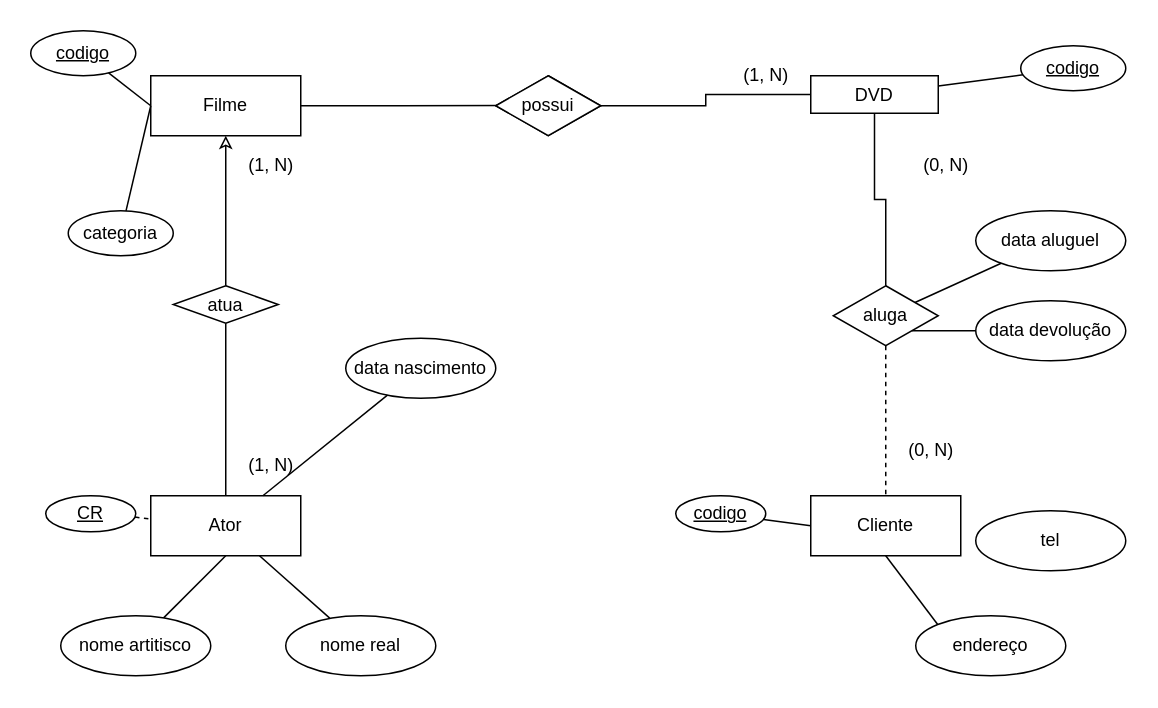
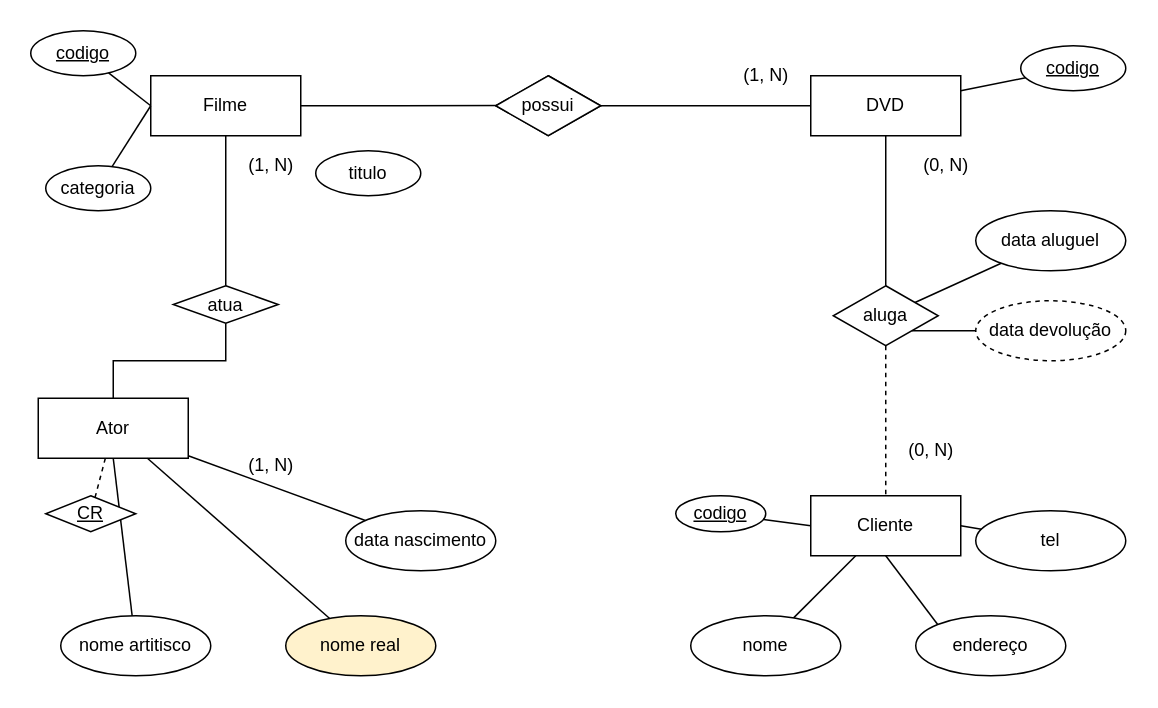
  <mxCell id="0" />
  <mxCell id="1" parent="0" />
  <mxCell id="2" value="Cliente" style="whiteSpace=wrap;html=1;align=center;" vertex="1" parent="1"><mxGeometry x="540" y="330" width="100" height="40" as="geometry" /></mxCell>
- <mxCell id="3" value="Ator" style="whiteSpace=wrap;html=1;align=center;" vertex="1" parent="1"><mxGeometry x="100" y="330" width="100" height="40" as="geometry" /></mxCell>
- <mxCell id="4" value="DVD" style="whiteSpace=wrap;html=1;align=center;" vertex="1" parent="1"><mxGeometry x="540" y="50" width="85" height="25" as="geometry" /></mxCell>
+ <mxCell id="3" value="Ator" style="whiteSpace=wrap;html=1;align=center;" vertex="1" parent="1"><mxGeometry x="25" y="265" width="100" height="40" as="geometry" /></mxCell>
+ <mxCell id="4" value="DVD" style="whiteSpace=wrap;html=1;align=center;" vertex="1" parent="1"><mxGeometry x="540" y="50" width="100" height="40" as="geometry" /></mxCell>
  <mxCell id="5" style="edgeStyle=orthogonalEdgeStyle;rounded=0;orthogonalLoop=1;jettySize=auto;html=1;entryX=0.088;entryY=0.496;entryDx=0;entryDy=0;entryPerimeter=0;endArrow=none;endFill=0;" edge="1" parent="1" source="6" target="11"><mxGeometry relative="1" as="geometry" /></mxCell>
  <mxCell id="6" value="Filme" style="whiteSpace=wrap;html=1;align=center;" vertex="1" parent="1"><mxGeometry x="100" y="50" width="100" height="40" as="geometry" /></mxCell>
- <mxCell id="7" style="edgeStyle=orthogonalEdgeStyle;rounded=0;orthogonalLoop=1;jettySize=auto;html=1;endArrow=classic;endFill=0;" edge="1" parent="1" source="9" target="6"><mxGeometry relative="1" as="geometry" /></mxCell>
+ <mxCell id="7" style="edgeStyle=orthogonalEdgeStyle;rounded=0;orthogonalLoop=1;jettySize=auto;html=1;endArrow=none;endFill=0;" edge="1" parent="1" source="9" target="6"><mxGeometry relative="1" as="geometry" /></mxCell>
  <mxCell id="8" style="edgeStyle=orthogonalEdgeStyle;rounded=0;orthogonalLoop=1;jettySize=auto;html=1;entryX=0.5;entryY=0;entryDx=0;entryDy=0;endArrow=none;endFill=0;" edge="1" parent="1" source="9" target="3"><mxGeometry relative="1" as="geometry" /></mxCell>
  <mxCell id="9" value="atua" style="shape=rhombus;perimeter=rhombusPerimeter;whiteSpace=wrap;html=1;align=center;" vertex="1" parent="1"><mxGeometry x="115" y="190" width="70" height="25" as="geometry" /></mxCell>
  <mxCell id="10" style="edgeStyle=orthogonalEdgeStyle;rounded=0;orthogonalLoop=1;jettySize=auto;html=1;endArrow=none;endFill=0;" edge="1" parent="1" source="11" target="4"><mxGeometry relative="1" as="geometry" /></mxCell>
  <mxCell id="11" value="possui" style="shape=rhombus;perimeter=rhombusPerimeter;whiteSpace=wrap;html=1;align=center;" vertex="1" parent="1"><mxGeometry x="330" y="50" width="70" height="40" as="geometry" /></mxCell>
  <mxCell id="12" value="possui" style="shape=rhombus;perimeter=rhombusPerimeter;whiteSpace=wrap;html=1;align=center;" vertex="1" parent="1"><mxGeometry x="330" y="50" width="70" height="40" as="geometry" /></mxCell>
  <mxCell id="13" style="edgeStyle=orthogonalEdgeStyle;rounded=0;orthogonalLoop=1;jettySize=auto;html=1;entryX=0.5;entryY=1;entryDx=0;entryDy=0;endArrow=none;endFill=0;" edge="1" parent="1" source="15" target="4"><mxGeometry relative="1" as="geometry" /></mxCell>
  <mxCell id="14" style="edgeStyle=orthogonalEdgeStyle;rounded=0;orthogonalLoop=1;jettySize=auto;html=1;endArrow=none;endFill=0;dashed=1;" edge="1" parent="1" source="15" target="2"><mxGeometry relative="1" as="geometry" /></mxCell>
  <mxCell id="15" value="aluga" style="shape=rhombus;perimeter=rhombusPerimeter;whiteSpace=wrap;html=1;align=center;" vertex="1" parent="1"><mxGeometry x="555" y="190" width="70" height="40" as="geometry" /></mxCell>
  <mxCell id="16" value="(1, N)" style="text;html=1;align=center;verticalAlign=middle;resizable=0;points=[];autosize=1;" vertex="1" parent="1"><mxGeometry x="160" y="100" width="40" height="20" as="geometry" /></mxCell>
  <mxCell id="17" value="(1, N)" style="text;html=1;align=center;verticalAlign=middle;resizable=0;points=[];autosize=1;" vertex="1" parent="1"><mxGeometry x="160" y="300" width="40" height="20" as="geometry" /></mxCell>
  <mxCell id="18" value="(1, N)" style="text;html=1;align=center;verticalAlign=middle;resizable=0;points=[];autosize=1;" vertex="1" parent="1"><mxGeometry x="490" y="40" width="40" height="20" as="geometry" /></mxCell>
  <mxCell id="19" value="(0, N)" style="text;html=1;align=center;verticalAlign=middle;resizable=0;points=[];autosize=1;" vertex="1" parent="1"><mxGeometry x="610" y="100" width="40" height="20" as="geometry" /></mxCell>
  <mxCell id="20" value="(0, N)" style="text;html=1;align=center;verticalAlign=middle;resizable=0;points=[];autosize=1;" vertex="1" parent="1"><mxGeometry x="600" y="290" width="40" height="20" as="geometry" /></mxCell>
  <mxCell id="21" value="nome artitisco" style="ellipse;whiteSpace=wrap;html=1;align=center;" vertex="1" parent="1"><mxGeometry x="40" y="410" width="100" height="40" as="geometry" /></mxCell>
- <mxCell id="22" value="nome real" style="ellipse;whiteSpace=wrap;html=1;align=center;" vertex="1" parent="1"><mxGeometry x="190" y="410" width="100" height="40" as="geometry" /></mxCell>
- <mxCell id="23" value="data nascimento" style="ellipse;whiteSpace=wrap;html=1;align=center;" vertex="1" parent="1"><mxGeometry x="230" y="225" width="100" height="40" as="geometry" /></mxCell>
+ <mxCell id="22" value="nome real" style="ellipse;whiteSpace=wrap;html=1;align=center;fillColor=#fff2cc;" vertex="1" parent="1"><mxGeometry x="190" y="410" width="100" height="40" as="geometry" /></mxCell>
+ <mxCell id="23" value="data nascimento" style="ellipse;whiteSpace=wrap;html=1;align=center;" vertex="1" parent="1"><mxGeometry x="230" y="340" width="100" height="40" as="geometry" /></mxCell>
  <mxCell id="24" value="" style="endArrow=none;html=1;rounded=0;entryX=0.5;entryY=1;entryDx=0;entryDy=0;" edge="1" parent="1" source="21" target="3"><mxGeometry relative="1" as="geometry"><mxPoint x="230" y="280" as="sourcePoint" /><mxPoint x="390" y="280" as="targetPoint" /></mxGeometry></mxCell>
  <mxCell id="25" value="" style="endArrow=none;html=1;rounded=0;" edge="1" parent="1" source="3" target="22"><mxGeometry relative="1" as="geometry"><mxPoint x="230" y="280" as="sourcePoint" /><mxPoint x="390" y="280" as="targetPoint" /></mxGeometry></mxCell>
  <mxCell id="26" value="" style="endArrow=none;html=1;rounded=0;" edge="1" parent="1" source="3" target="23"><mxGeometry relative="1" as="geometry"><mxPoint x="230" y="280" as="sourcePoint" /><mxPoint x="390" y="280" as="targetPoint" /></mxGeometry></mxCell>
- <mxCell id="27" value="CR" style="ellipse;whiteSpace=wrap;html=1;align=center;fontStyle=4" vertex="1" parent="1"><mxGeometry x="30" y="330" width="60" height="24" as="geometry" /></mxCell>
+ <mxCell id="27" value="CR" style="rhombus;whiteSpace=wrap;html=1;align=center;fontStyle=4;" vertex="1" parent="1"><mxGeometry x="30" y="330" width="60" height="24" as="geometry" /></mxCell>
  <mxCell id="28" value="" style="endArrow=none;html=1;rounded=0;dashed=1;" edge="1" parent="1" source="27" target="3"><mxGeometry relative="1" as="geometry"><mxPoint x="230" y="280" as="sourcePoint" /><mxPoint x="390" y="280" as="targetPoint" /></mxGeometry></mxCell>
- <mxCell id="30" value="categoria" style="ellipse;whiteSpace=wrap;html=1;align=center;" vertex="1" parent="1"><mxGeometry x="45" y="140" width="70" height="30" as="geometry" /></mxCell>
+ <mxCell id="29" value="titulo" style="ellipse;whiteSpace=wrap;html=1;align=center;" vertex="1" parent="1"><mxGeometry x="210" y="100" width="70" height="30" as="geometry" /></mxCell>
+ <mxCell id="30" value="categoria" style="ellipse;whiteSpace=wrap;html=1;align=center;" vertex="1" parent="1"><mxGeometry x="30" y="110" width="70" height="30" as="geometry" /></mxCell>
  <mxCell id="31" value="codigo" style="ellipse;whiteSpace=wrap;html=1;align=center;fontStyle=4" vertex="1" parent="1"><mxGeometry y="20" width="70" height="30" as="geometry" x="20" /></mxCell>
  <mxCell id="32" value="" style="endArrow=none;html=1;rounded=0;entryX=0;entryY=0.5;entryDx=0;entryDy=0;" edge="1" parent="1" source="31" target="6"><mxGeometry relative="1" as="geometry"><mxPoint x="230" y="280" as="sourcePoint" /><mxPoint x="120" y="70" as="targetPoint" /></mxGeometry></mxCell>
  <mxCell id="33" value="" style="endArrow=none;html=1;rounded=0;entryX=0;entryY=0.5;entryDx=0;entryDy=0;" edge="1" parent="1" source="30"><mxGeometry relative="1" as="geometry"><mxPoint x="71.891" y="48.138" as="sourcePoint" /><mxPoint x="100" y="70" as="targetPoint" /></mxGeometry></mxCell>
  <mxCell id="34" value="codigo" style="ellipse;whiteSpace=wrap;html=1;align=center;fontStyle=4" vertex="1" parent="1"><mxGeometry x="680" y="30" width="70" height="30" as="geometry" /></mxCell>
  <mxCell id="35" value="" style="endArrow=none;html=1;rounded=0;" edge="1" parent="1" source="4" target="34"><mxGeometry relative="1" as="geometry"><mxPoint x="230" y="280" as="sourcePoint" /><mxPoint x="390" y="280" as="targetPoint" /></mxGeometry></mxCell>
+ <mxCell id="36" value="nome" style="ellipse;whiteSpace=wrap;html=1;align=center;" vertex="1" parent="1"><mxGeometry x="460" y="410" width="100" height="40" as="geometry" /></mxCell>
  <mxCell id="37" value="endereço" style="ellipse;whiteSpace=wrap;html=1;align=center;" vertex="1" parent="1"><mxGeometry x="610" y="410" width="100" height="40" as="geometry" /></mxCell>
  <mxCell id="38" value="tel" style="ellipse;whiteSpace=wrap;html=1;align=center;" vertex="1" parent="1"><mxGeometry x="650" y="340" width="100" height="40" as="geometry" /></mxCell>
  <mxCell id="39" value="codigo" style="ellipse;whiteSpace=wrap;html=1;align=center;fontStyle=4" vertex="1" parent="1"><mxGeometry x="450" y="330" width="60" height="24" as="geometry" /></mxCell>
+ <mxCell id="40" value="" style="endArrow=none;html=1;rounded=0;" edge="1" parent="1" source="2" target="36"><mxGeometry relative="1" as="geometry"><mxPoint x="172.5" y="370" as="sourcePoint" /><mxPoint x="219.482" y="411.762" as="targetPoint" /></mxGeometry></mxCell>
  <mxCell id="41" value="" style="endArrow=none;html=1;rounded=0;entryX=0;entryY=0;entryDx=0;entryDy=0;exitX=0.5;exitY=1;exitDx=0;exitDy=0;" edge="1" parent="1" source="2" target="37"><mxGeometry relative="1" as="geometry"><mxPoint x="570" y="370" as="sourcePoint" /><mxPoint x="528.57" y="411.43" as="targetPoint" /></mxGeometry></mxCell>
+ <mxCell id="42" value="" style="endArrow=none;html=1;rounded=0;exitX=1;exitY=0.5;exitDx=0;exitDy=0;" edge="1" parent="1" source="2" target="38"><mxGeometry relative="1" as="geometry"><mxPoint x="580" y="380" as="sourcePoint" /><mxPoint x="538.57" y="421.43" as="targetPoint" /></mxGeometry></mxCell>
  <mxCell id="43" value="" style="endArrow=none;html=1;rounded=0;exitX=0;exitY=0.5;exitDx=0;exitDy=0;" edge="1" parent="1" source="2" target="39"><mxGeometry relative="1" as="geometry"><mxPoint x="590" y="390" as="sourcePoint" /><mxPoint x="548.57" y="431.43" as="targetPoint" /></mxGeometry></mxCell>
  <mxCell id="44" value="data aluguel" style="ellipse;whiteSpace=wrap;html=1;align=center;" vertex="1" parent="1"><mxGeometry x="650" y="140" width="100" height="40" as="geometry" /></mxCell>
- <mxCell id="45" value="data devolução" style="ellipse;whiteSpace=wrap;html=1;align=center;" vertex="1" parent="1"><mxGeometry x="650" y="200" width="100" height="40" as="geometry" /></mxCell>
+ <mxCell id="45" value="data devolução" style="ellipse;whiteSpace=wrap;html=1;align=center;dashed=1;" vertex="1" parent="1"><mxGeometry x="650" y="200" width="100" height="40" as="geometry" /></mxCell>
  <mxCell id="46" value="" style="endArrow=none;html=1;rounded=0;" edge="1" parent="1" source="15" target="44"><mxGeometry relative="1" as="geometry"><mxPoint x="230" y="280" as="sourcePoint" /><mxPoint x="390" y="280" as="targetPoint" /></mxGeometry></mxCell>
  <mxCell id="47" value="" style="endArrow=none;html=1;rounded=0;exitX=1;exitY=1;exitDx=0;exitDy=0;" edge="1" parent="1" source="15" target="45"><mxGeometry relative="1" as="geometry"><mxPoint x="609.494" y="201.139" as="sourcePoint" /><mxPoint x="666.969" y="175.014" as="targetPoint" /></mxGeometry></mxCell>
